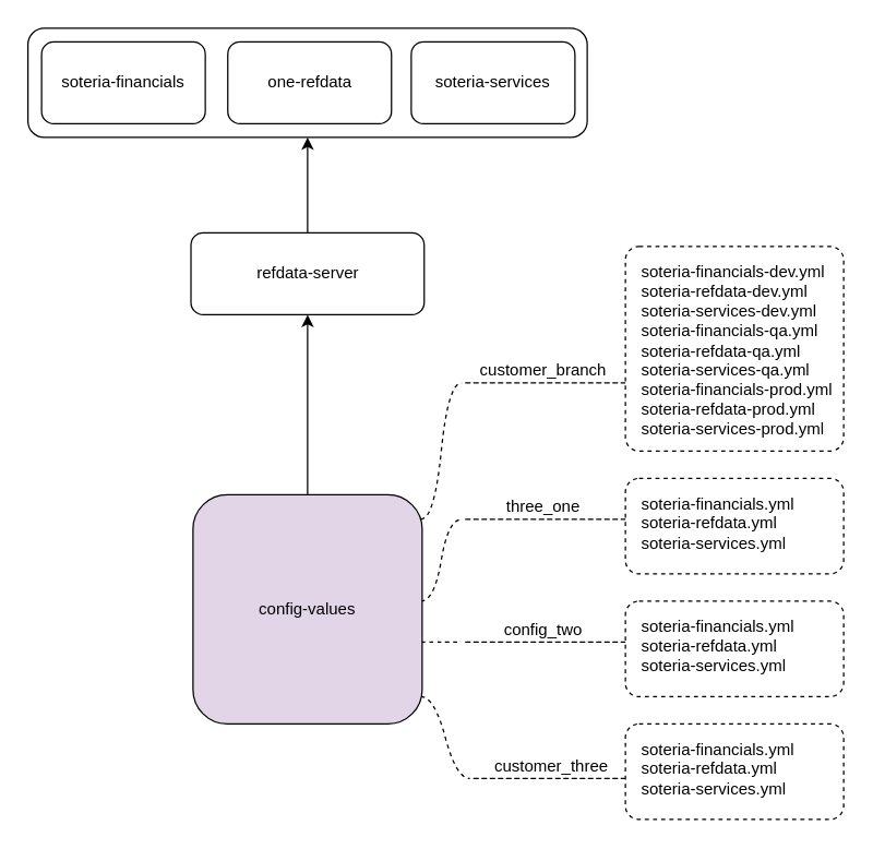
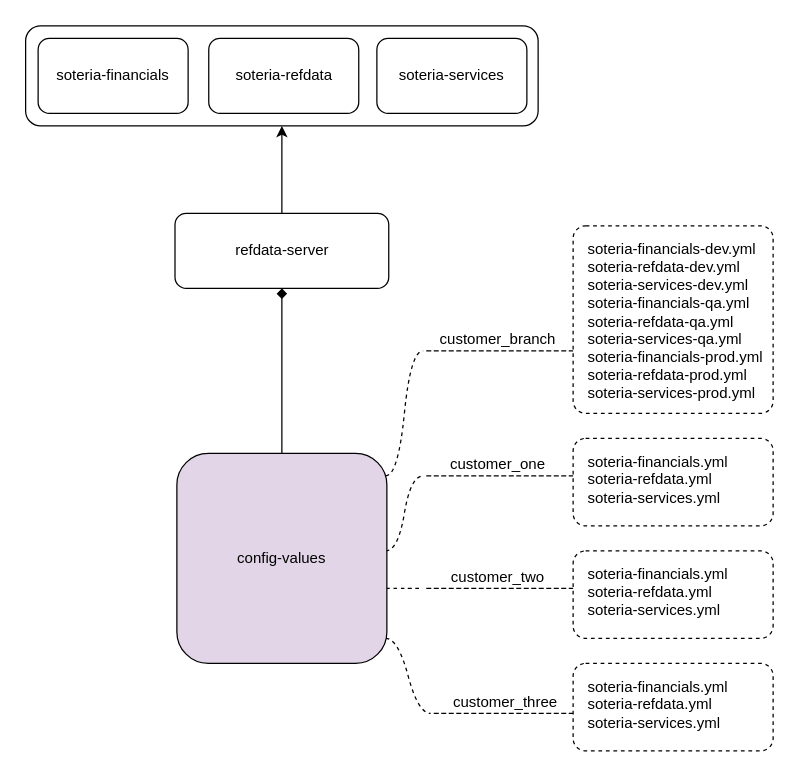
  <mxCell id="0" />
  <mxCell id="1" parent="0" />
  <mxCell id="2" value="" style="rounded=1;whiteSpace=wrap;html=1;" vertex="1" parent="1"><mxGeometry x="20" y="20" width="410" height="80" as="geometry" /></mxCell>
  <mxCell id="3" value="customer_branch" style="whiteSpace=wrap;html=1;shape=partialRectangle;top=0;left=0;bottom=1;right=0;points=[[0,1],[1,1]];fillColor=none;align=center;verticalAlign=bottom;routingCenterY=0.5;snapToPoint=1;recursiveResize=0;autosize=1;treeFolding=1;treeMoving=1;newEdgeStyle={&quot;edgeStyle&quot;:&quot;entityRelationEdgeStyle&quot;,&quot;startArrow&quot;:&quot;none&quot;,&quot;endArrow&quot;:&quot;none&quot;,&quot;segment&quot;:10,&quot;curved&quot;:1,&quot;sourcePerimeterSpacing&quot;:0,&quot;targetPerimeterSpacing&quot;:0};dashed=1;" vertex="1" parent="1"><mxGeometry x="338" y="250" width="120" height="30" as="geometry" /></mxCell>
  <mxCell id="4" value="" style="edgeStyle=entityRelationEdgeStyle;startArrow=none;endArrow=none;segment=10;curved=1;sourcePerimeterSpacing=0;targetPerimeterSpacing=0;rounded=0;dashed=1;" edge="1" target="3" parent="1"><mxGeometry relative="1" as="geometry"><mxPoint x="308" y="380" as="sourcePoint" /><Array as="points"><mxPoint x="318" y="400" /></Array></mxGeometry></mxCell>
- <mxCell id="5" value="three_one" style="whiteSpace=wrap;html=1;shape=partialRectangle;top=0;left=0;bottom=1;right=0;points=[[0,1],[1,1]];fillColor=none;align=center;verticalAlign=bottom;routingCenterY=0.5;snapToPoint=1;recursiveResize=0;autosize=1;treeFolding=1;treeMoving=1;newEdgeStyle={&quot;edgeStyle&quot;:&quot;entityRelationEdgeStyle&quot;,&quot;startArrow&quot;:&quot;none&quot;,&quot;endArrow&quot;:&quot;none&quot;,&quot;segment&quot;:10,&quot;curved&quot;:1,&quot;sourcePerimeterSpacing&quot;:0,&quot;targetPerimeterSpacing&quot;:0};dashed=1;" vertex="1" parent="1"><mxGeometry x="338" y="350" width="120" height="30" as="geometry" /></mxCell>
+ <mxCell id="5" value="customer_one" style="whiteSpace=wrap;html=1;shape=partialRectangle;top=0;left=0;bottom=1;right=0;points=[[0,1],[1,1]];fillColor=none;align=center;verticalAlign=bottom;routingCenterY=0.5;snapToPoint=1;recursiveResize=0;autosize=1;treeFolding=1;treeMoving=1;newEdgeStyle={&quot;edgeStyle&quot;:&quot;entityRelationEdgeStyle&quot;,&quot;startArrow&quot;:&quot;none&quot;,&quot;endArrow&quot;:&quot;none&quot;,&quot;segment&quot;:10,&quot;curved&quot;:1,&quot;sourcePerimeterSpacing&quot;:0,&quot;targetPerimeterSpacing&quot;:0};dashed=1;" vertex="1" parent="1"><mxGeometry x="338" y="350" width="120" height="30" as="geometry" /></mxCell>
  <mxCell id="6" value="" style="edgeStyle=entityRelationEdgeStyle;startArrow=none;endArrow=none;segment=10;curved=1;sourcePerimeterSpacing=0;targetPerimeterSpacing=0;rounded=0;dashed=1;" edge="1" target="5" parent="1"><mxGeometry relative="1" as="geometry"><mxPoint x="308" y="440" as="sourcePoint" /></mxGeometry></mxCell>
- <mxCell id="7" value="config_two" style="whiteSpace=wrap;html=1;shape=partialRectangle;top=0;left=0;bottom=1;right=0;points=[[0,1],[1,1]];fillColor=none;align=center;verticalAlign=bottom;routingCenterY=0.5;snapToPoint=1;recursiveResize=0;autosize=1;treeFolding=1;treeMoving=1;newEdgeStyle={&quot;edgeStyle&quot;:&quot;entityRelationEdgeStyle&quot;,&quot;startArrow&quot;:&quot;none&quot;,&quot;endArrow&quot;:&quot;none&quot;,&quot;segment&quot;:10,&quot;curved&quot;:1,&quot;sourcePerimeterSpacing&quot;:0,&quot;targetPerimeterSpacing&quot;:0};dashed=1;" vertex="1" parent="1"><mxGeometry x="338" y="440" width="120" height="30" as="geometry" /></mxCell>
+ <mxCell id="7" value="customer_two" style="whiteSpace=wrap;html=1;shape=partialRectangle;top=0;left=0;bottom=1;right=0;points=[[0,1],[1,1]];fillColor=none;align=center;verticalAlign=bottom;routingCenterY=0.5;snapToPoint=1;recursiveResize=0;autosize=1;treeFolding=1;treeMoving=1;newEdgeStyle={&quot;edgeStyle&quot;:&quot;entityRelationEdgeStyle&quot;,&quot;startArrow&quot;:&quot;none&quot;,&quot;endArrow&quot;:&quot;none&quot;,&quot;segment&quot;:10,&quot;curved&quot;:1,&quot;sourcePerimeterSpacing&quot;:0,&quot;targetPerimeterSpacing&quot;:0};dashed=1;" vertex="1" parent="1"><mxGeometry x="338" y="440" width="120" height="30" as="geometry" /></mxCell>
  <mxCell id="8" value="" style="edgeStyle=entityRelationEdgeStyle;startArrow=none;endArrow=none;segment=10;curved=1;sourcePerimeterSpacing=0;targetPerimeterSpacing=0;rounded=0;dashed=1;" edge="1" target="7" parent="1"><mxGeometry relative="1" as="geometry"><mxPoint x="308" y="470" as="sourcePoint" /><Array as="points"><mxPoint x="308" y="470" /></Array></mxGeometry></mxCell>
  <mxCell id="9" value="customer_three" style="whiteSpace=wrap;html=1;shape=partialRectangle;top=0;left=0;bottom=1;right=0;points=[[0,1],[1,1]];fillColor=none;align=center;verticalAlign=bottom;routingCenterY=0.5;snapToPoint=1;recursiveResize=0;autosize=1;treeFolding=1;treeMoving=1;newEdgeStyle={&quot;edgeStyle&quot;:&quot;entityRelationEdgeStyle&quot;,&quot;startArrow&quot;:&quot;none&quot;,&quot;endArrow&quot;:&quot;none&quot;,&quot;segment&quot;:10,&quot;curved&quot;:1,&quot;sourcePerimeterSpacing&quot;:0,&quot;targetPerimeterSpacing&quot;:0};dashed=1;" vertex="1" parent="1"><mxGeometry x="344" y="540" width="120" height="30" as="geometry" /></mxCell>
  <mxCell id="10" value="" style="edgeStyle=entityRelationEdgeStyle;startArrow=none;endArrow=none;segment=10;curved=1;sourcePerimeterSpacing=0;targetPerimeterSpacing=0;rounded=0;dashed=1;" edge="1" target="9" parent="1"><mxGeometry relative="1" as="geometry"><mxPoint x="308" y="510" as="sourcePoint" /></mxGeometry></mxCell>
  <mxCell id="11" value="soteria-financials-dev.yml&lt;br&gt;soteria-refdata-dev.yml&lt;br&gt;soteria-services-dev.yml&lt;br&gt;soteria-financials-qa.yml&lt;br&gt;soteria-refdata-qa.yml&lt;br&gt;soteria-services-qa.yml&lt;br&gt;soteria-financials-prod.yml&lt;br&gt;soteria-refdata-prod.yml&lt;br&gt;soteria-services-prod.yml" style="dashed=1;rounded=1;absoluteArcSize=1;arcSize=20;html=1;verticalAlign=top;align=left;spacingTop=5;spacingLeft=10;whiteSpace=wrap;" vertex="1" parent="1"><mxGeometry x="458" y="180" width="160" height="150" as="geometry" /></mxCell>
  <mxCell id="12" value="soteria-financials.yml&lt;br&gt;soteria-refdata.yml&lt;br&gt;soteria-services.yml" style="dashed=1;rounded=1;absoluteArcSize=1;arcSize=20;html=1;verticalAlign=top;align=left;spacingTop=5;spacingLeft=10;whiteSpace=wrap;" vertex="1" parent="1"><mxGeometry x="458" y="350" width="160" height="70" as="geometry" /></mxCell>
  <mxCell id="13" value="soteria-financials.yml&lt;br&gt;soteria-refdata.yml&lt;br&gt;soteria-services.yml" style="dashed=1;rounded=1;absoluteArcSize=1;arcSize=20;html=1;verticalAlign=top;align=left;spacingTop=5;spacingLeft=10;whiteSpace=wrap;" vertex="1" parent="1"><mxGeometry x="458" y="440" width="160" height="70" as="geometry" /></mxCell>
  <mxCell id="14" value="soteria-financials.yml&lt;br&gt;soteria-refdata.yml&lt;br&gt;soteria-services.yml" style="dashed=1;rounded=1;absoluteArcSize=1;arcSize=20;html=1;verticalAlign=top;align=left;spacingTop=5;spacingLeft=10;whiteSpace=wrap;" vertex="1" parent="1"><mxGeometry x="458" y="530" width="160" height="70" as="geometry" /></mxCell>
  <mxCell id="15" value="config-values" style="whiteSpace=wrap;html=1;aspect=fixed;strokeColor=default;rounded=1;fillColor=#e1d5e7;" vertex="1" parent="1"><mxGeometry x="141" y="362" width="168" height="168" as="geometry" /></mxCell>
  <mxCell id="16" value="refdata-server" style="rounded=1;whiteSpace=wrap;html=1;" vertex="1" parent="1"><mxGeometry x="139.5" y="170" width="171" height="60" as="geometry" /></mxCell>
  <mxCell id="17" value="soteria-financials" style="rounded=1;whiteSpace=wrap;html=1;" vertex="1" parent="1"><mxGeometry x="30" y="30" width="120" height="60" as="geometry" /></mxCell>
- <mxCell id="18" value="one-refdata" style="rounded=1;whiteSpace=wrap;html=1;" vertex="1" parent="1"><mxGeometry x="166.5" y="30" width="120" height="60" as="geometry" /></mxCell>
+ <mxCell id="18" value="soteria-refdata" style="rounded=1;whiteSpace=wrap;html=1;" vertex="1" parent="1"><mxGeometry x="166.5" y="30" width="120" height="60" as="geometry" /></mxCell>
  <mxCell id="19" value="soteria-services" style="rounded=1;whiteSpace=wrap;html=1;" vertex="1" parent="1"><mxGeometry x="301" y="30" width="120" height="60" as="geometry" /></mxCell>
- <mxCell id="20" value="" style="endArrow=classic;html=1;rounded=0;entryX=0.5;entryY=1;entryDx=0;entryDy=0;exitX=0.5;exitY=0;exitDx=0;exitDy=0;" edge="1" parent="1" source="15" target="16"><mxGeometry width="50" height="50" relative="1" as="geometry"><mxPoint x="398" y="360" as="sourcePoint" /><mxPoint x="448" y="310" as="targetPoint" /></mxGeometry></mxCell>
+ <mxCell id="20" value="" style="endArrow=diamond;html=1;rounded=0;entryX=0.5;entryY=1;entryDx=0;entryDy=0;exitX=0.5;exitY=0;exitDx=0;exitDy=0;" edge="1" parent="1" source="15" target="16"><mxGeometry width="50" height="50" relative="1" as="geometry"><mxPoint x="398" y="360" as="sourcePoint" /><mxPoint x="448" y="310" as="targetPoint" /></mxGeometry></mxCell>
  <mxCell id="21" value="" style="endArrow=classic;html=1;rounded=0;entryX=0.5;entryY=1;entryDx=0;entryDy=0;exitX=0.5;exitY=0;exitDx=0;exitDy=0;" edge="1" parent="1" source="16" target="2"><mxGeometry width="50" height="50" relative="1" as="geometry"><mxPoint x="188" y="110" as="sourcePoint" /><mxPoint x="238" y="60" as="targetPoint" /></mxGeometry></mxCell>
